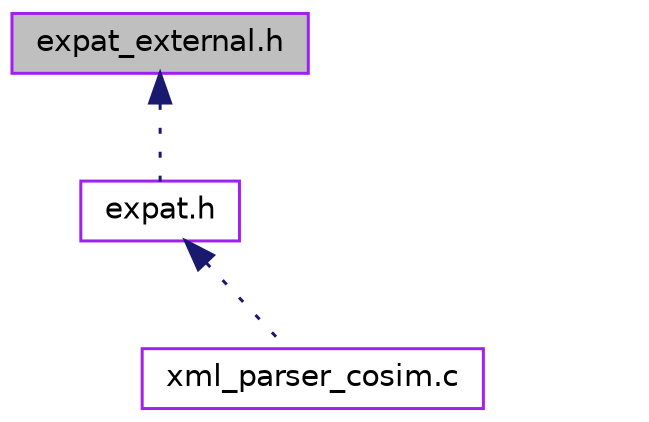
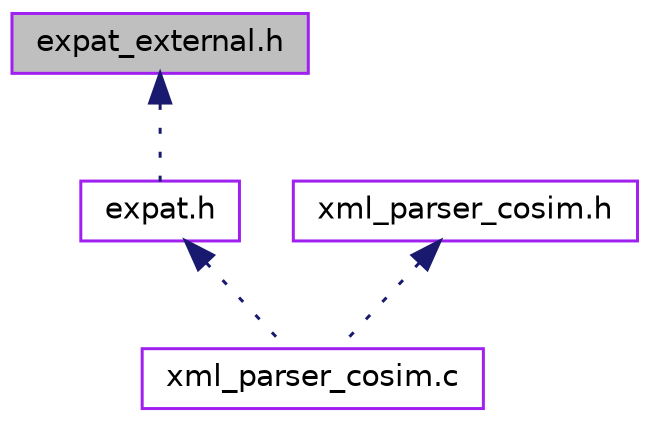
  digraph {
    node [color=purple fillcolor=white fontname=Helvetica fontsize=10 shape=record style=filled]
    edge [color=midnightblue dir=back fontname=Helvetica fontsize=10 labelfontname=Helvetica labelfontsize=10 style=dotted]
    n1 [fillcolor=grey75 fontcolor=black height=0.2 label="expat_external.h" width=0.4]
    n2 [height=0.2 label="expat.h" width=0.4]
    n3 [height=0.2 label="xml_parser_cosim.c" width=0.4]
+   n4 [height=0.2 label="xml_parser_cosim.h" width=0.4]
    n1 -> n2
    n2 -> n3
+   n4 -> n3
  }
